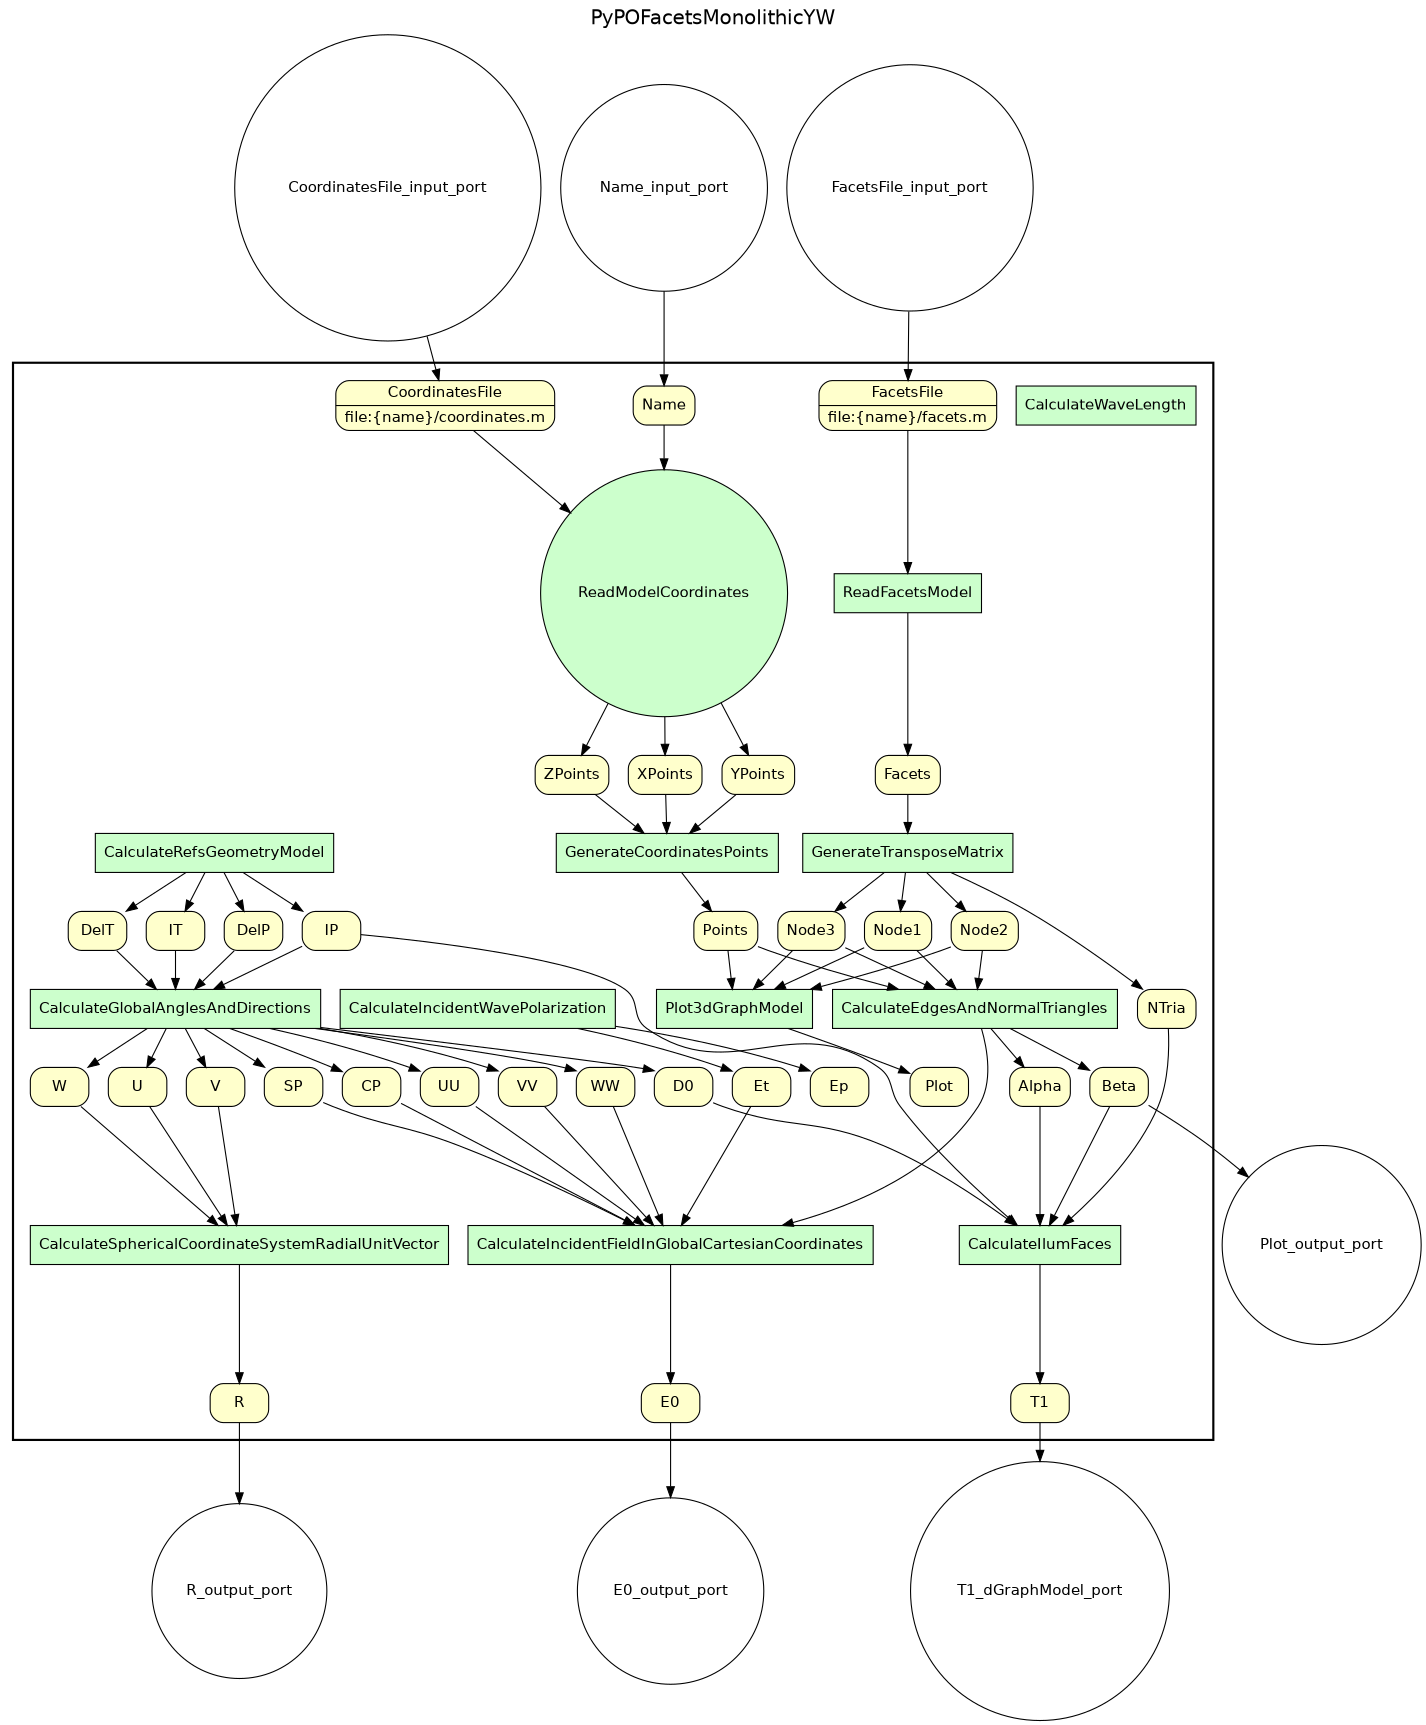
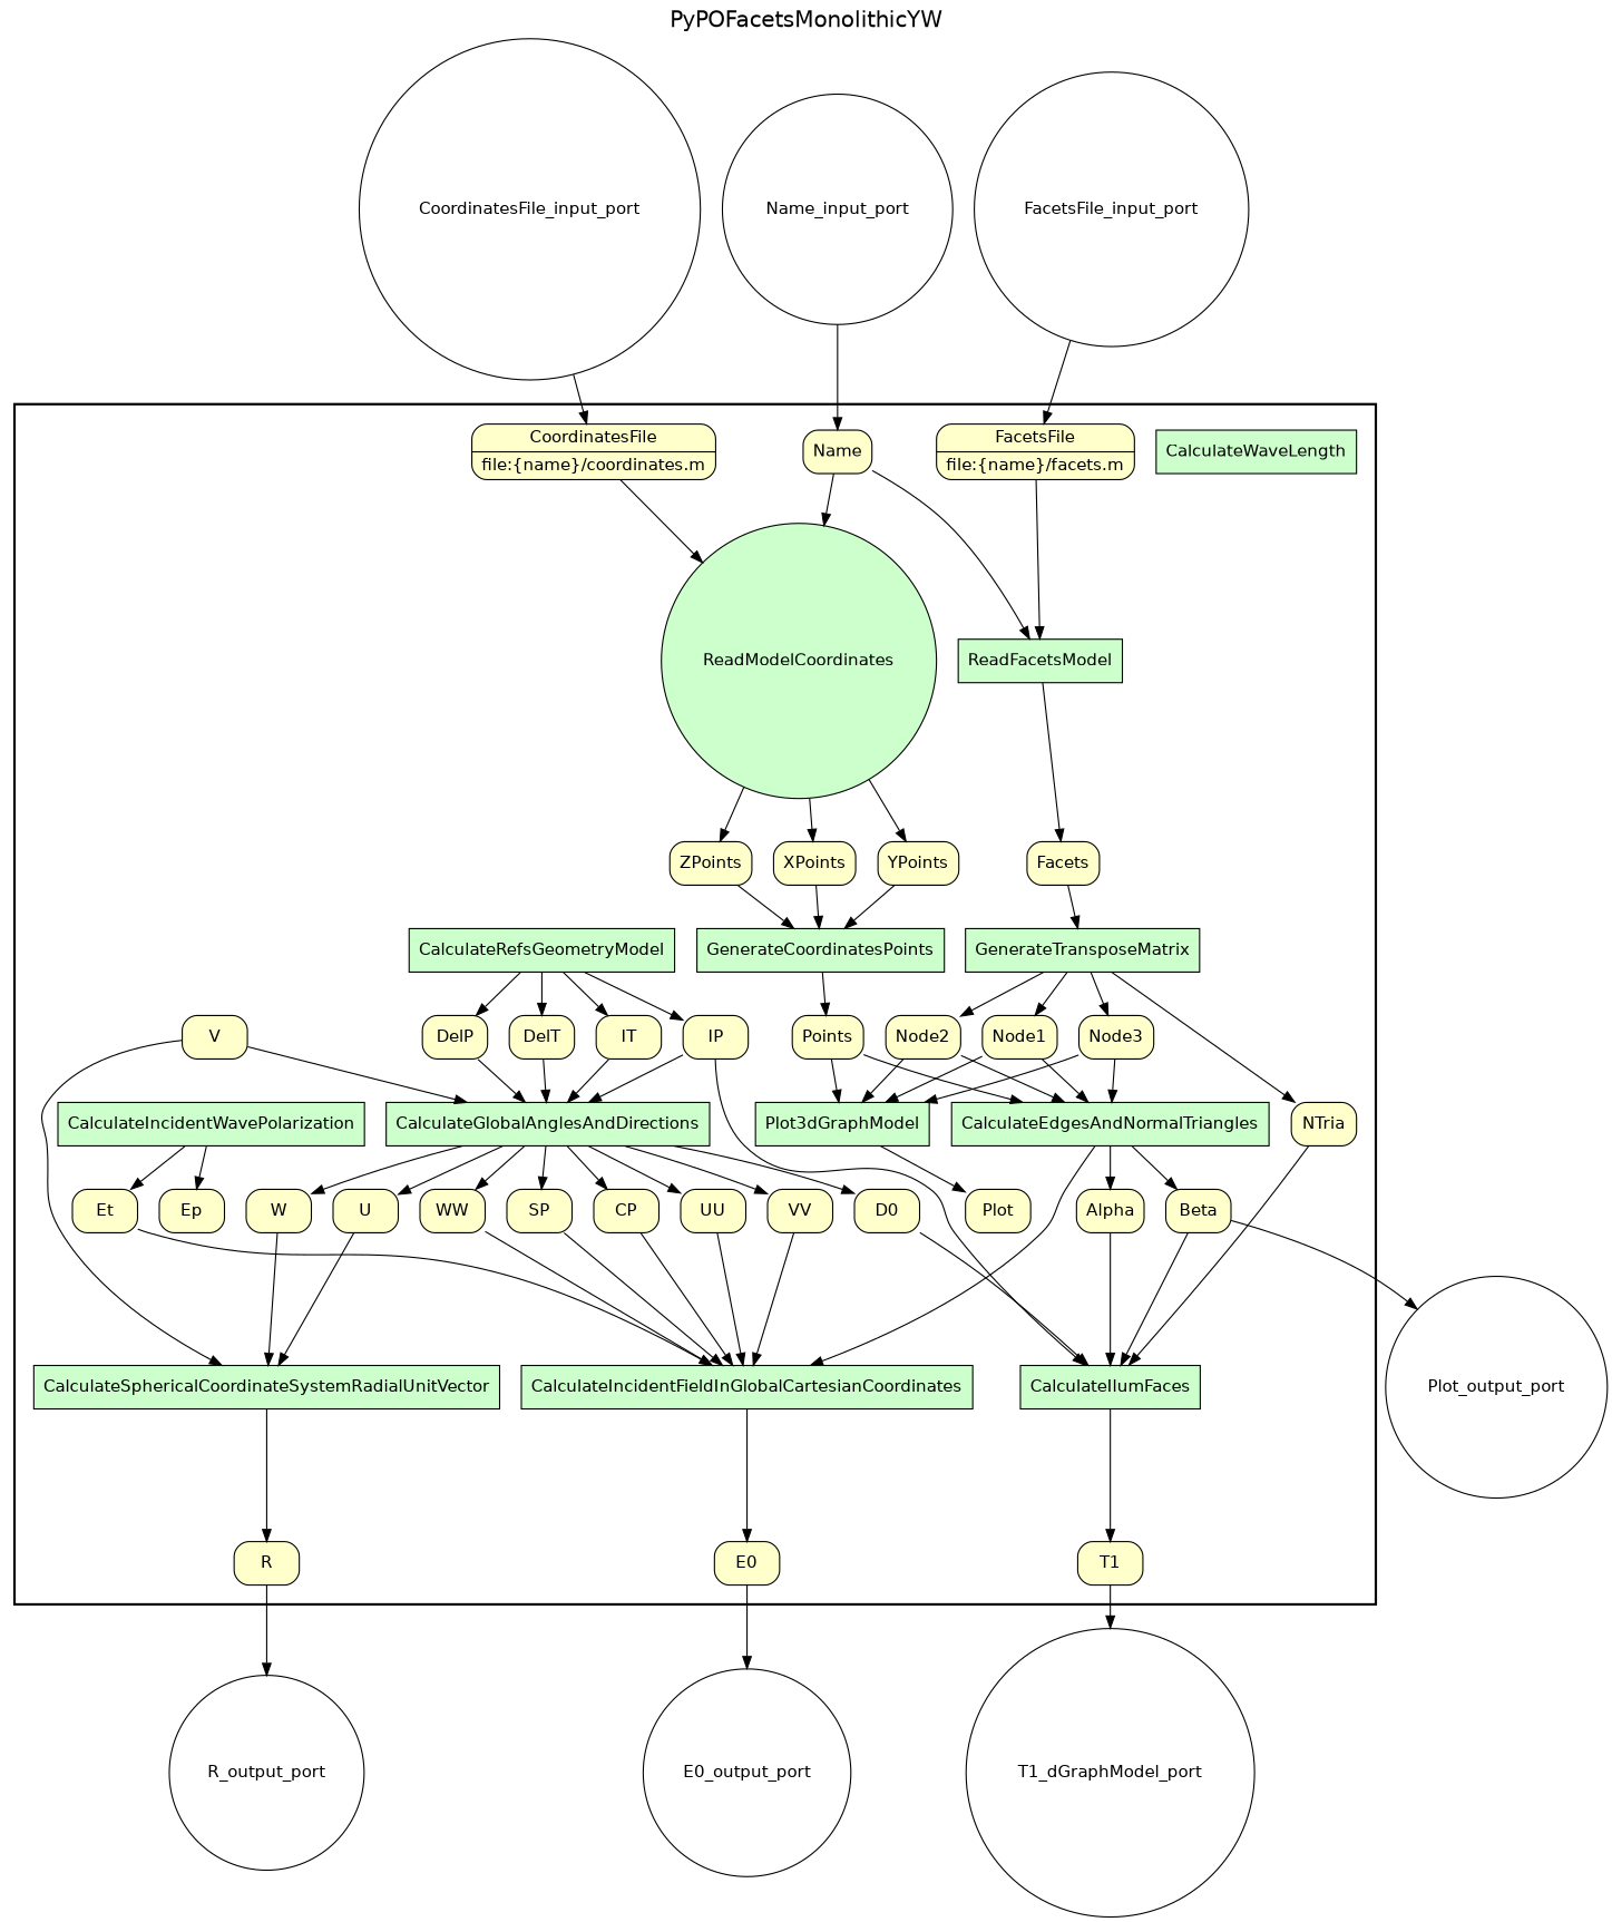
  digraph {
    fontname=Helvetica
    fontsize=18
    label=PyPOFacetsMonolithicYW
    labelloc=t
    rankdir=TB
    node [fillcolor="#FFFFCC" fontname=Helvetica peripheries=1 shape=box style="rounded,filled"]
    CalculateWaveLength [fillcolor="#CCFFCC" style=filled]
    CalculateIncidentWavePolarization [fillcolor="#CCFFCC" style=filled]
    Et
    Ep
    ReadModelCoordinates [fillcolor="#CCFFCC" shape=circle style=filled]
    XPoints
    YPoints
    ZPoints
    ReadFacetsModel [fillcolor="#CCFFCC" style=filled]
    Facets
    GenerateTransposeMatrix [fillcolor="#CCFFCC" style=filled]
    Node1
    Node2
    Node3
    NTria
    GenerateCoordinatesPoints [fillcolor="#CCFFCC" style=filled]
    Points
    Plot3dGraphModel [fillcolor="#CCFFCC" style=filled]
    Plot
    CalculateRefsGeometryModel [fillcolor="#CCFFCC" style=filled]
    IP
    IT
    DelP
    DelT
    CalculateEdgesAndNormalTriangles [fillcolor="#CCFFCC" style=filled]
    Alpha
    Beta
    CalculateGlobalAnglesAndDirections [fillcolor="#CCFFCC" style=filled]
    U
    V
    W
    UU
    VV
    WW
    SP
    CP
    D0
    CalculateSphericalCoordinateSystemRadialUnitVector [fillcolor="#CCFFCC" style=filled]
    R
    CalculateIncidentFieldInGlobalCartesianCoordinates [fillcolor="#CCFFCC" style=filled]
    E0
    CalculateIlumFaces [fillcolor="#CCFFCC" style=filled]
    T1
    Name
    n45 [label="{<f0> CoordinatesFile |<f1> file\:\{name\}/coordinates.m}" rankdir=LR shape=record]
    n46 [label="{<f0> FacetsFile |<f1> file\:\{name\}/facets.m}" rankdir=LR shape=record]
    Plot_output_port [fillcolor="#FFFFFF" shape=circle width=0.2]
    R_output_port [fillcolor="#FFFFFF" shape=circle width=0.2]
    E0_output_port [fillcolor="#FFFFFF" shape=circle width=0.2]
    n50 [fillcolor="#FFFFFF" label=T1_dGraphModel_port shape=circle width=0.2]
    Name_input_port [fillcolor="#FFFFFF" shape=circle width=0.2]
    CoordinatesFile_input_port [fillcolor="#FFFFFF" shape=circle width=0.2]
    FacetsFile_input_port [fillcolor="#FFFFFF" shape=circle width=0.2]
    subgraph cluster_1 {
      color=black
      label=""
      penwidth=2
      subgraph cluster_2 {
        color=black
        label=""
        penwidth=0
        CalculateWaveLength
        CalculateIncidentWavePolarization
        Et
        Ep
        ReadModelCoordinates
        XPoints
        YPoints
        ZPoints
        ReadFacetsModel
        Facets
        GenerateTransposeMatrix
        Node1
        Node2
        Node3
        NTria
        GenerateCoordinatesPoints
        Points
        Plot3dGraphModel
        Plot
        CalculateRefsGeometryModel
        IP
        IT
        DelP
        DelT
        CalculateEdgesAndNormalTriangles
        Alpha
        Beta
        CalculateGlobalAnglesAndDirections
        U
        V
        W
        UU
        VV
        WW
        SP
        CP
        D0
        CalculateSphericalCoordinateSystemRadialUnitVector
        R
        CalculateIncidentFieldInGlobalCartesianCoordinates
        E0
        CalculateIlumFaces
        T1
        Name
        n45
        n46
      }
    }
    CalculateIncidentWavePolarization -> Et
    CalculateIncidentWavePolarization -> Ep
    Et -> CalculateIncidentFieldInGlobalCartesianCoordinates
    ReadModelCoordinates -> XPoints
    ReadModelCoordinates -> YPoints
    ReadModelCoordinates -> ZPoints
    XPoints -> GenerateCoordinatesPoints
    YPoints -> GenerateCoordinatesPoints
    ZPoints -> GenerateCoordinatesPoints
    ReadFacetsModel -> Facets
    Facets -> GenerateTransposeMatrix
    GenerateTransposeMatrix -> Node1
    GenerateTransposeMatrix -> Node2
    GenerateTransposeMatrix -> Node3
    GenerateTransposeMatrix -> NTria
    Node1 -> Plot3dGraphModel
    Node1 -> CalculateEdgesAndNormalTriangles
    Node2 -> Plot3dGraphModel
    Node2 -> CalculateEdgesAndNormalTriangles
    Node3 -> Plot3dGraphModel
    Node3 -> CalculateEdgesAndNormalTriangles
    NTria -> CalculateIlumFaces
    GenerateCoordinatesPoints -> Points
    Points -> Plot3dGraphModel
    Points -> CalculateEdgesAndNormalTriangles
    Plot3dGraphModel -> Plot
    CalculateRefsGeometryModel -> IP
    CalculateRefsGeometryModel -> IT
    CalculateRefsGeometryModel -> DelP
    CalculateRefsGeometryModel -> DelT
    IP -> CalculateGlobalAnglesAndDirections
    IP -> CalculateIlumFaces
    IT -> CalculateGlobalAnglesAndDirections
    DelP -> CalculateGlobalAnglesAndDirections
    DelT -> CalculateGlobalAnglesAndDirections
    CalculateEdgesAndNormalTriangles -> Alpha
    CalculateEdgesAndNormalTriangles -> Beta
    CalculateEdgesAndNormalTriangles -> CalculateIncidentFieldInGlobalCartesianCoordinates
    Alpha -> CalculateIlumFaces
    Beta -> CalculateIlumFaces
    Beta -> Plot_output_port
    CalculateGlobalAnglesAndDirections -> U
-   CalculateGlobalAnglesAndDirections -> V
+   V -> CalculateGlobalAnglesAndDirections
    CalculateGlobalAnglesAndDirections -> W
    CalculateGlobalAnglesAndDirections -> UU
    CalculateGlobalAnglesAndDirections -> VV
    CalculateGlobalAnglesAndDirections -> WW
    CalculateGlobalAnglesAndDirections -> SP
    CalculateGlobalAnglesAndDirections -> CP
    CalculateGlobalAnglesAndDirections -> D0
    U -> CalculateSphericalCoordinateSystemRadialUnitVector
    V -> CalculateSphericalCoordinateSystemRadialUnitVector
    W -> CalculateSphericalCoordinateSystemRadialUnitVector
    UU -> CalculateIncidentFieldInGlobalCartesianCoordinates
    VV -> CalculateIncidentFieldInGlobalCartesianCoordinates
    WW -> CalculateIncidentFieldInGlobalCartesianCoordinates
    SP -> CalculateIncidentFieldInGlobalCartesianCoordinates
    CP -> CalculateIncidentFieldInGlobalCartesianCoordinates
    D0 -> CalculateIlumFaces
    CalculateSphericalCoordinateSystemRadialUnitVector -> R
    R -> R_output_port
    CalculateIncidentFieldInGlobalCartesianCoordinates -> E0
    E0 -> E0_output_port
    CalculateIlumFaces -> T1
    T1 -> n50
    Name -> ReadModelCoordinates
+   Name -> ReadFacetsModel
    n45 -> ReadModelCoordinates
    n46 -> ReadFacetsModel
    Name_input_port -> Name
    CoordinatesFile_input_port -> n45
    FacetsFile_input_port -> n46
  }
